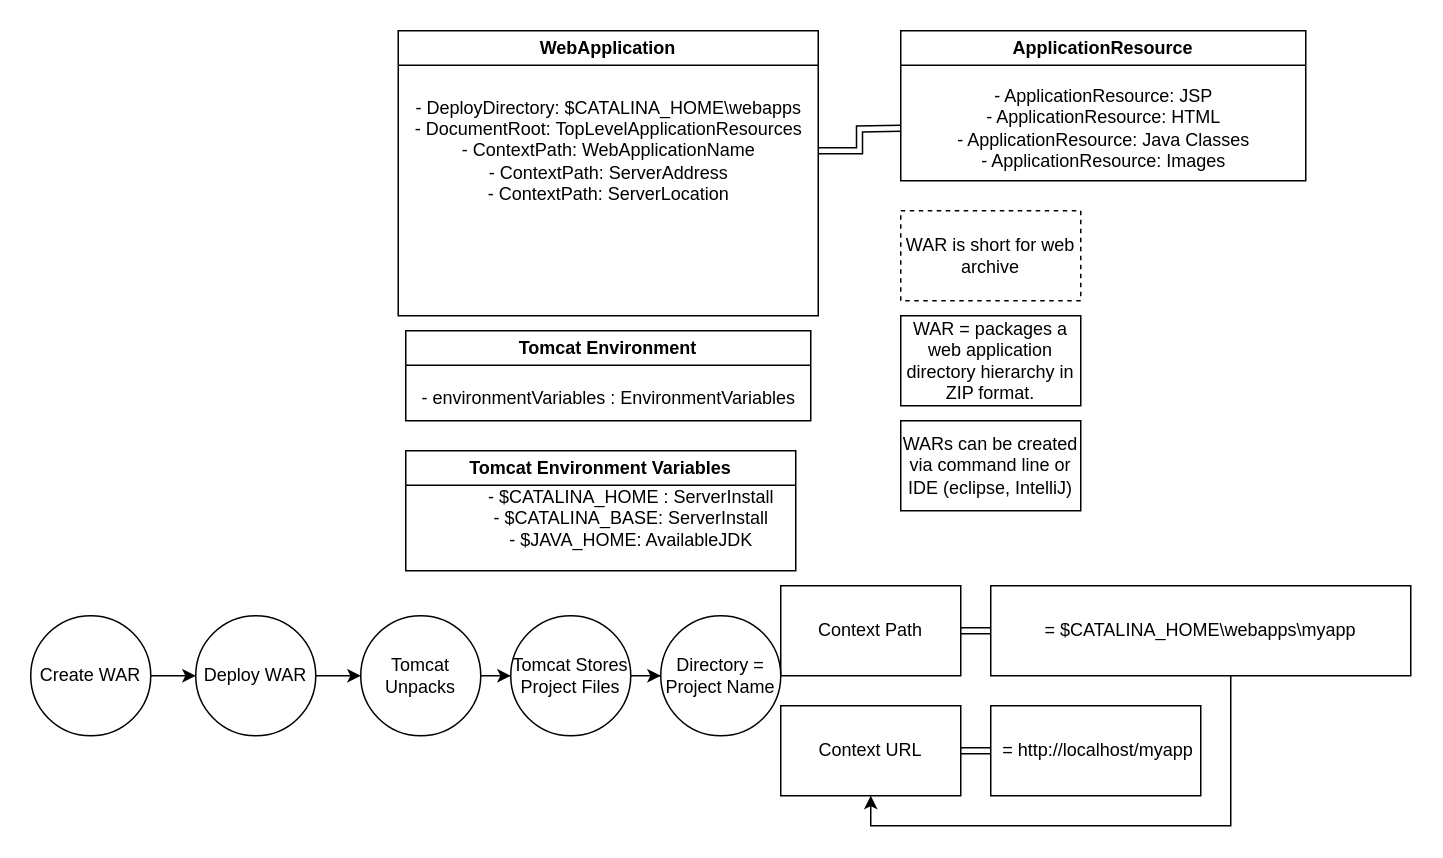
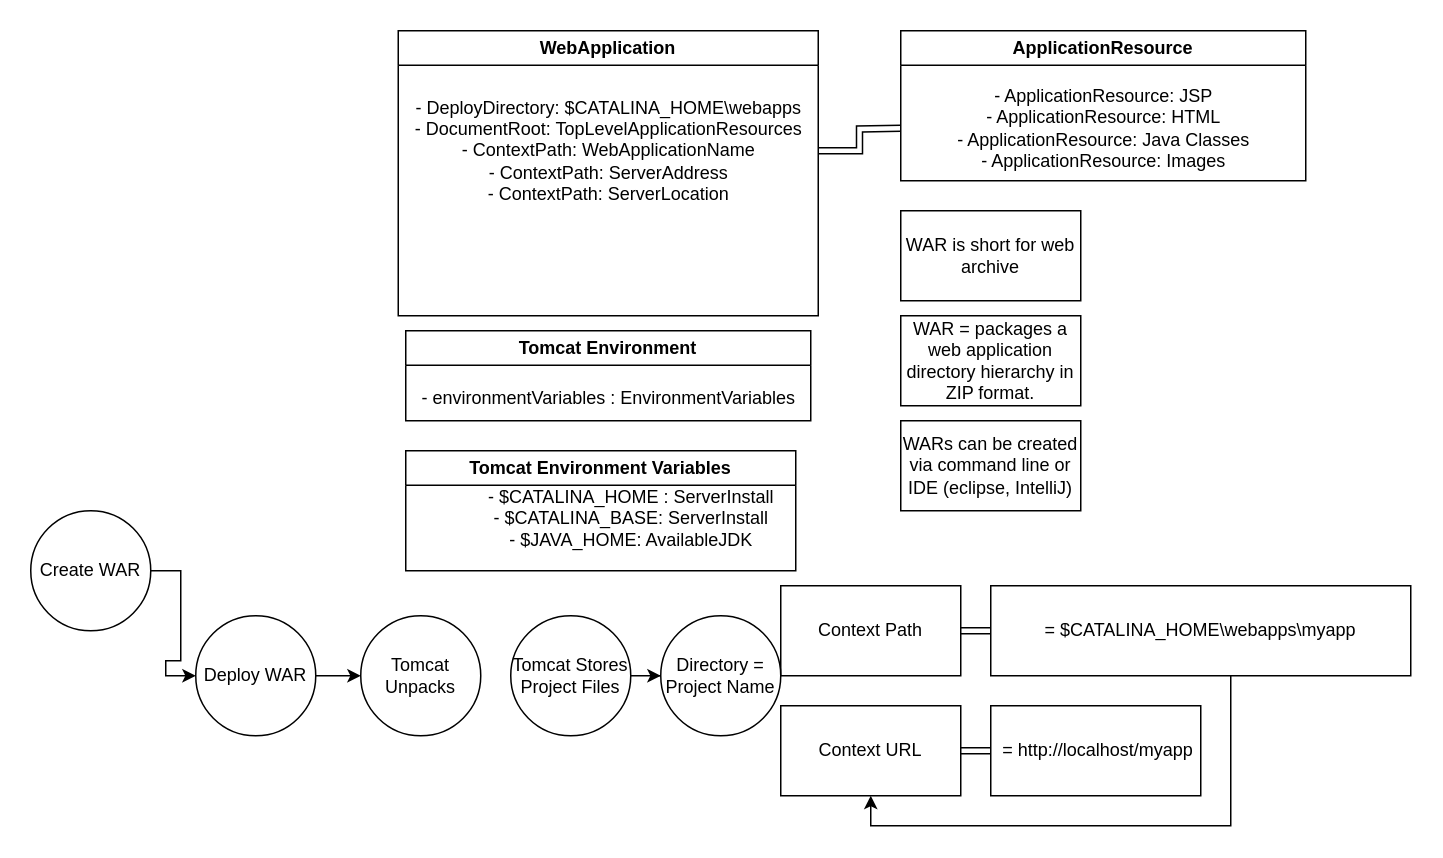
  <mxCell id="0" />
  <mxCell id="1" parent="0" />
  <mxCell id="2" value="Tomcat Environment" style="swimlane;whiteSpace=wrap;html=1;" vertex="1" parent="1"><mxGeometry x="270" y="220" width="270" height="60" as="geometry" /></mxCell>
  <mxCell id="3" value="- environmentVariables : EnvironmentVariables" style="text;html=1;align=center;verticalAlign=middle;resizable=0;points=[];autosize=1;strokeColor=none;fillColor=none;" vertex="1" parent="2"><mxGeometry y="30" width="270" height="30" as="geometry" /></mxCell>
  <mxCell id="4" value="Tomcat Environment Variables" style="swimlane;whiteSpace=wrap;html=1;" vertex="1" parent="1"><mxGeometry x="270" y="300" width="260" height="80" as="geometry" /></mxCell>
  <mxCell id="5" value="- $CATALINA_HOME : ServerInstall&lt;br&gt;- $CATALINA_BASE: ServerInstall&lt;br&gt;- $JAVA_HOME: AvailableJDK" style="text;html=1;align=center;verticalAlign=middle;resizable=0;points=[];autosize=1;strokeColor=none;fillColor=none;" vertex="1" parent="4"><mxGeometry x="45" y="15" width="210" height="60" as="geometry" /></mxCell>
  <mxCell id="6" value="WebApplication" style="swimlane;whiteSpace=wrap;html=1;" vertex="1" parent="1"><mxGeometry x="265" width="280" height="190" as="geometry" y="20" /></mxCell>
  <mxCell id="7" value="- DeployDirectory: $CATALINA_HOME\webapps&lt;br&gt;-&amp;nbsp;DocumentRoot: TopLevelApplicationResources&lt;br&gt;- ContextPath: WebApplicationName&lt;br&gt;- ContextPath: ServerAddress&lt;br&gt;- ContextPath: ServerLocation&lt;br&gt;" style="text;html=1;align=center;verticalAlign=middle;resizable=0;points=[];autosize=1;strokeColor=none;fillColor=none;" vertex="1" parent="6"><mxGeometry y="35" width="280" height="90" as="geometry" /></mxCell>
  <mxCell id="8" value="ApplicationResource" style="swimlane;whiteSpace=wrap;html=1;" vertex="1" parent="1"><mxGeometry x="600" width="270" height="100" as="geometry" y="20" /></mxCell>
  <mxCell id="9" value="- ApplicationResource: JSP&lt;br style=&quot;border-color: var(--border-color);&quot;&gt;- ApplicationResource: HTML&lt;br style=&quot;border-color: var(--border-color);&quot;&gt;- ApplicationResource: Java Classes&lt;br style=&quot;border-color: var(--border-color);&quot;&gt;- ApplicationResource: Images" style="text;html=1;align=center;verticalAlign=middle;resizable=0;points=[];autosize=1;strokeColor=none;fillColor=none;" vertex="1" parent="8"><mxGeometry x="25" y="30" width="220" height="70" as="geometry" /></mxCell>
  <mxCell id="10" value="" style="edgeStyle=orthogonalEdgeStyle;rounded=0;orthogonalLoop=1;jettySize=auto;html=1;shape=link;" edge="1" parent="1" source="7"><mxGeometry relative="1" as="geometry"><mxPoint x="600" y="85" as="targetPoint" /></mxGeometry></mxCell>
  <mxCell id="11" value="WAR = packages a web application directory hierarchy in ZIP format." style="whiteSpace=wrap;html=1;" vertex="1" parent="1"><mxGeometry x="600" y="210" width="120" height="60" as="geometry" /></mxCell>
- <mxCell id="12" value="WAR is short for web archive" style="whiteSpace=wrap;html=1;dashed=1;" vertex="1" parent="1"><mxGeometry x="600" y="140" width="120" height="60" as="geometry" /></mxCell>
+ <mxCell id="12" value="WAR is short for web archive" style="whiteSpace=wrap;html=1;" vertex="1" parent="1"><mxGeometry x="600" y="140" width="120" height="60" as="geometry" /></mxCell>
  <mxCell id="13" value="WARs can be created via command line or IDE (eclipse, IntelliJ)" style="whiteSpace=wrap;html=1;" vertex="1" parent="1"><mxGeometry x="600" y="280" width="120" height="60" as="geometry" /></mxCell>
  <mxCell id="14" value="" style="group" vertex="1" connectable="0" parent="1"><mxGeometry x="520" y="390" width="420" height="160" as="geometry" /></mxCell>
  <mxCell id="15" value="Context Path" style="whiteSpace=wrap;html=1;" vertex="1" parent="14"><mxGeometry width="120" height="60" as="geometry" /></mxCell>
  <mxCell id="16" value="=&amp;nbsp;$CATALINA_HOME\webapps\myapp" style="whiteSpace=wrap;html=1;" vertex="1" parent="14"><mxGeometry x="140" width="280" height="60" as="geometry" /></mxCell>
  <mxCell id="17" value="" style="edgeStyle=orthogonalEdgeStyle;rounded=0;orthogonalLoop=1;jettySize=auto;html=1;shape=link;" edge="1" parent="14" source="15" target="16"><mxGeometry relative="1" as="geometry" /></mxCell>
  <mxCell id="18" value="Context URL" style="whiteSpace=wrap;html=1;" vertex="1" parent="14"><mxGeometry y="80" width="120" height="60" as="geometry" /></mxCell>
  <mxCell id="19" style="edgeStyle=orthogonalEdgeStyle;rounded=0;orthogonalLoop=1;jettySize=auto;html=1;entryX=0.5;entryY=1;entryDx=0;entryDy=0;" edge="1" parent="14" source="16" target="18"><mxGeometry relative="1" as="geometry"><mxPoint x="280" y="190" as="targetPoint" /><Array as="points"><mxPoint x="300" y="160" /><mxPoint x="60" y="160" /></Array></mxGeometry></mxCell>
  <mxCell id="20" value="&amp;nbsp;= http://localhost/myapp" style="whiteSpace=wrap;html=1;" vertex="1" parent="14"><mxGeometry x="140" y="80" width="140" height="60" as="geometry" /></mxCell>
  <mxCell id="21" value="" style="edgeStyle=orthogonalEdgeStyle;rounded=0;orthogonalLoop=1;jettySize=auto;html=1;shape=link;" edge="1" parent="14" source="18" target="20"><mxGeometry relative="1" as="geometry" /></mxCell>
  <mxCell id="22" value="" style="edgeStyle=orthogonalEdgeStyle;rounded=0;orthogonalLoop=1;jettySize=auto;html=1;" edge="1" parent="1" source="23" target="25"><mxGeometry relative="1" as="geometry" /></mxCell>
- <mxCell id="23" value="Create WAR" style="ellipse;whiteSpace=wrap;html=1;aspect=fixed;" vertex="1" parent="1"><mxGeometry x="20" y="410" width="80" height="80" as="geometry" /></mxCell>
+ <mxCell id="23" value="Create WAR" style="ellipse;whiteSpace=wrap;html=1;aspect=fixed;" vertex="1" parent="1"><mxGeometry x="20" y="340" width="80" height="80" as="geometry" /></mxCell>
  <mxCell id="24" value="" style="edgeStyle=orthogonalEdgeStyle;rounded=0;orthogonalLoop=1;jettySize=auto;html=1;" edge="1" parent="1" source="25" target="27"><mxGeometry relative="1" as="geometry" /></mxCell>
  <mxCell id="25" value="Deploy WAR" style="ellipse;whiteSpace=wrap;html=1;aspect=fixed;" vertex="1" parent="1"><mxGeometry x="130" y="410" width="80" height="80" as="geometry" /></mxCell>
- <mxCell id="26" value="" style="edgeStyle=orthogonalEdgeStyle;rounded=0;orthogonalLoop=1;jettySize=auto;html=1;" edge="1" parent="1" source="27" target="29"><mxGeometry relative="1" as="geometry" /></mxCell>
  <mxCell id="27" value="Tomcat Unpacks" style="ellipse;whiteSpace=wrap;html=1;aspect=fixed;" vertex="1" parent="1"><mxGeometry x="240" y="410" width="80" height="80" as="geometry" /></mxCell>
  <mxCell id="28" value="" style="edgeStyle=orthogonalEdgeStyle;rounded=0;orthogonalLoop=1;jettySize=auto;html=1;" edge="1" parent="1" source="29" target="30"><mxGeometry relative="1" as="geometry" /></mxCell>
  <mxCell id="29" value="Tomcat Stores Project Files" style="ellipse;whiteSpace=wrap;html=1;aspect=fixed;" vertex="1" parent="1"><mxGeometry x="340" y="410" width="80" height="80" as="geometry" /></mxCell>
  <mxCell id="30" value="Directory = Project Name" style="ellipse;whiteSpace=wrap;html=1;aspect=fixed;" vertex="1" parent="1"><mxGeometry x="440" y="410" width="80" height="80" as="geometry" /></mxCell>
